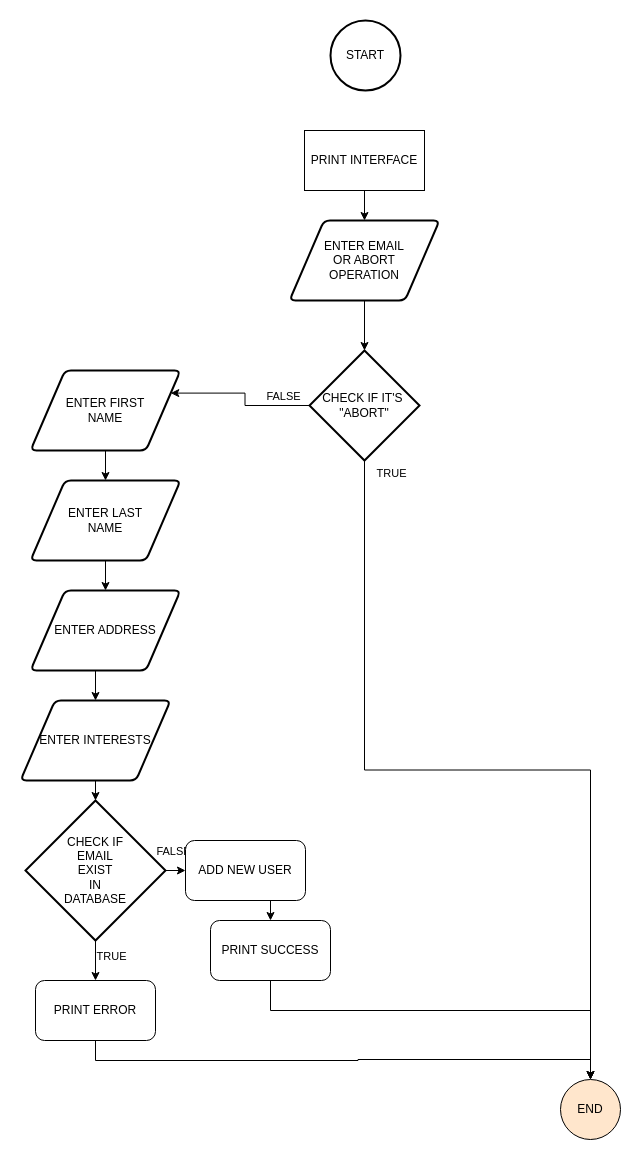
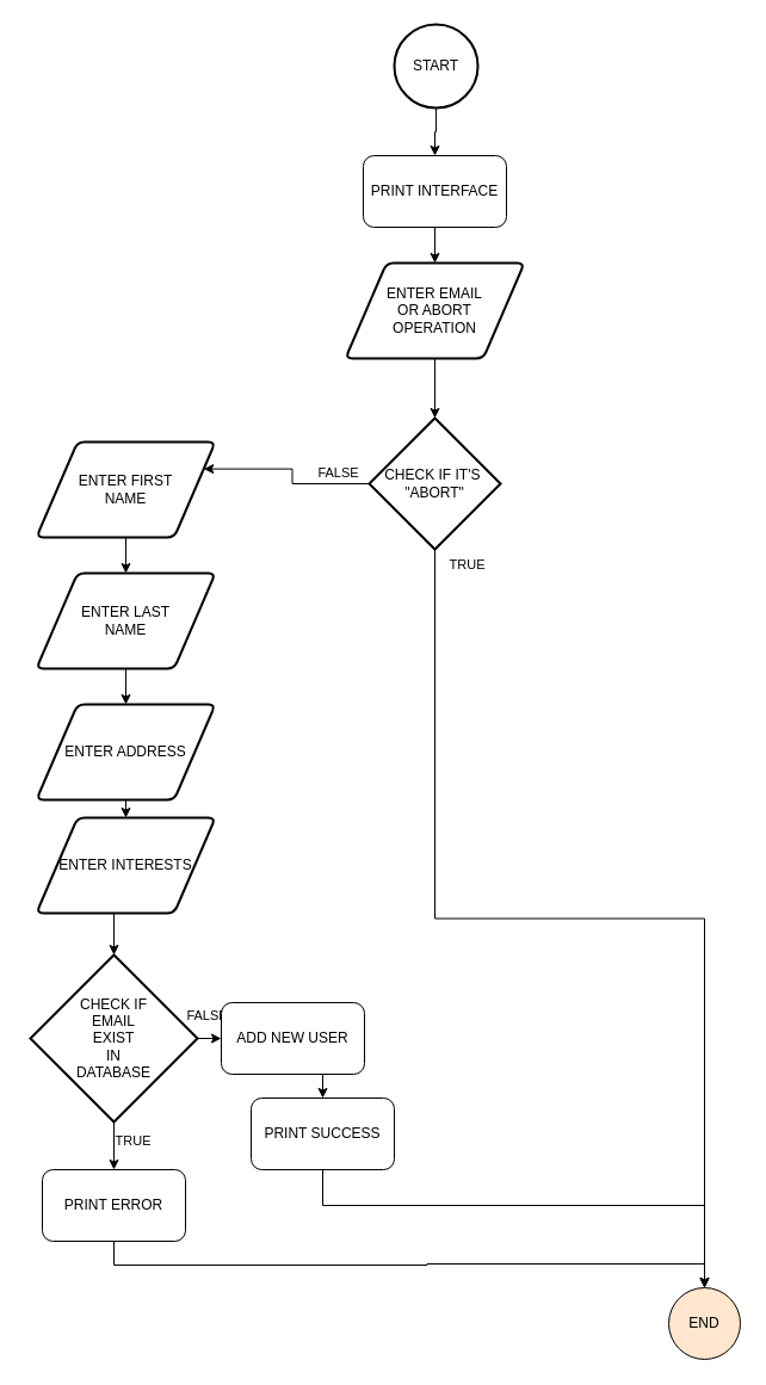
  <mxCell id="0" />
  <mxCell id="1" parent="0" />
+ <mxCell id="2" style="edgeStyle=orthogonalEdgeStyle;rounded=0;orthogonalLoop=1;jettySize=auto;html=1;exitX=0.5;exitY=1;exitDx=0;exitDy=0;exitPerimeter=0;entryX=0.5;entryY=0;entryDx=0;entryDy=0;" edge="1" parent="1" source="3" target="5"><mxGeometry relative="1" as="geometry" /></mxCell>
  <mxCell id="3" value="START" style="strokeWidth=2;html=1;shape=mxgraph.flowchart.start_2;whiteSpace=wrap;" vertex="1" parent="1"><mxGeometry x="330" y="20" width="70" height="70" as="geometry" /></mxCell>
  <mxCell id="4" style="edgeStyle=orthogonalEdgeStyle;rounded=0;orthogonalLoop=1;jettySize=auto;html=1;exitX=0.5;exitY=1;exitDx=0;exitDy=0;entryX=0.5;entryY=0;entryDx=0;entryDy=0;" edge="1" parent="1" source="5" target="6"><mxGeometry relative="1" as="geometry" /></mxCell>
- <mxCell id="5" value="PRINT INTERFACE" style="whiteSpace=wrap;html=1;rounded=0;" vertex="1" parent="1"><mxGeometry x="304" y="130" width="120" height="60" as="geometry" /></mxCell>
+ <mxCell id="5" value="PRINT INTERFACE" style="rounded=1;whiteSpace=wrap;html=1;" vertex="1" parent="1"><mxGeometry x="304" y="130" width="120" height="60" as="geometry" /></mxCell>
  <mxCell id="6" value="ENTER EMAIL &lt;br&gt;OR ABORT &lt;br&gt;OPERATION" style="shape=parallelogram;html=1;strokeWidth=2;perimeter=parallelogramPerimeter;whiteSpace=wrap;rounded=1;arcSize=12;size=0.23;" vertex="1" parent="1"><mxGeometry x="289" y="220" width="150" height="80" as="geometry" /></mxCell>
  <mxCell id="7" style="edgeStyle=orthogonalEdgeStyle;rounded=0;orthogonalLoop=1;jettySize=auto;html=1;exitX=0.5;exitY=1;exitDx=0;exitDy=0;exitPerimeter=0;entryX=0.5;entryY=0;entryDx=0;entryDy=0;" edge="1" parent="1" source="11" target="13"><mxGeometry relative="1" as="geometry" /></mxCell>
  <mxCell id="8" value="TRUE" style="edgeLabel;html=1;align=center;verticalAlign=middle;resizable=0;points=[];" vertex="1" connectable="0" parent="7"><mxGeometry x="-0.783" y="-1" relative="1" as="geometry"><mxPoint x="27" y="-80" as="offset" /></mxGeometry></mxCell>
  <mxCell id="9" style="edgeStyle=orthogonalEdgeStyle;rounded=0;orthogonalLoop=1;jettySize=auto;html=1;exitX=0;exitY=0.5;exitDx=0;exitDy=0;exitPerimeter=0;entryX=1;entryY=0.25;entryDx=0;entryDy=0;" edge="1" parent="1" source="11" target="15"><mxGeometry relative="1" as="geometry" /></mxCell>
  <mxCell id="10" value="FALSE" style="edgeLabel;html=1;align=center;verticalAlign=middle;resizable=0;points=[];" vertex="1" connectable="0" parent="9"><mxGeometry x="-0.221" relative="1" as="geometry"><mxPoint x="32" y="-10" as="offset" /></mxGeometry></mxCell>
  <mxCell id="11" value="CHECK IF IT'S&amp;nbsp;&lt;br&gt;&quot;ABORT&quot;" style="strokeWidth=2;html=1;shape=mxgraph.flowchart.decision;whiteSpace=wrap;" vertex="1" parent="1"><mxGeometry x="309" y="350" width="110" height="110" as="geometry" /></mxCell>
  <mxCell id="12" style="edgeStyle=orthogonalEdgeStyle;rounded=0;orthogonalLoop=1;jettySize=auto;html=1;exitX=0.5;exitY=1;exitDx=0;exitDy=0;entryX=0.5;entryY=0;entryDx=0;entryDy=0;entryPerimeter=0;" edge="1" parent="1" source="6" target="11"><mxGeometry relative="1" as="geometry" /></mxCell>
  <mxCell id="13" value="END" style="ellipse;whiteSpace=wrap;html=1;aspect=fixed;fillColor=#ffe6cc;" vertex="1" parent="1"><mxGeometry x="560" y="1079" width="60" height="60" as="geometry" /></mxCell>
  <mxCell id="14" style="edgeStyle=orthogonalEdgeStyle;rounded=0;orthogonalLoop=1;jettySize=auto;html=1;exitX=0.5;exitY=1;exitDx=0;exitDy=0;entryX=0.5;entryY=0;entryDx=0;entryDy=0;" edge="1" parent="1" source="15" target="17"><mxGeometry relative="1" as="geometry" /></mxCell>
  <mxCell id="15" value="ENTER FIRST&lt;br&gt;NAME" style="shape=parallelogram;html=1;strokeWidth=2;perimeter=parallelogramPerimeter;whiteSpace=wrap;rounded=1;arcSize=12;size=0.23;" vertex="1" parent="1"><mxGeometry x="30" y="370" width="150" height="80" as="geometry" /></mxCell>
  <mxCell id="16" style="edgeStyle=orthogonalEdgeStyle;rounded=0;orthogonalLoop=1;jettySize=auto;html=1;exitX=0.5;exitY=1;exitDx=0;exitDy=0;entryX=0.5;entryY=0;entryDx=0;entryDy=0;" edge="1" parent="1" source="17" target="19"><mxGeometry relative="1" as="geometry" /></mxCell>
  <mxCell id="17" value="ENTER LAST&lt;br&gt;NAME" style="shape=parallelogram;html=1;strokeWidth=2;perimeter=parallelogramPerimeter;whiteSpace=wrap;rounded=1;arcSize=12;size=0.23;" vertex="1" parent="1"><mxGeometry x="30" y="480" width="150" height="80" as="geometry" /></mxCell>
  <mxCell id="18" style="edgeStyle=orthogonalEdgeStyle;rounded=0;orthogonalLoop=1;jettySize=auto;html=1;exitX=0.5;exitY=1;exitDx=0;exitDy=0;entryX=0.5;entryY=0;entryDx=0;entryDy=0;" edge="1" parent="1" source="19" target="20"><mxGeometry relative="1" as="geometry" /></mxCell>
  <mxCell id="19" value="ENTER ADDRESS" style="shape=parallelogram;html=1;strokeWidth=2;perimeter=parallelogramPerimeter;whiteSpace=wrap;rounded=1;arcSize=12;size=0.23;" vertex="1" parent="1"><mxGeometry x="30" y="590" width="150" height="80" as="geometry" /></mxCell>
- <mxCell id="20" value="ENTER INTERESTS" style="shape=parallelogram;html=1;strokeWidth=2;perimeter=parallelogramPerimeter;whiteSpace=wrap;rounded=1;arcSize=12;size=0.23;" vertex="1" parent="1"><mxGeometry x="20" y="700" width="150" height="80" as="geometry" /></mxCell>
+ <mxCell id="20" value="ENTER INTERESTS" style="shape=parallelogram;html=1;strokeWidth=2;perimeter=parallelogramPerimeter;whiteSpace=wrap;rounded=1;arcSize=12;size=0.23;" vertex="1" parent="1"><mxGeometry x="30" y="685" width="150" height="80" as="geometry" /></mxCell>
  <mxCell id="21" style="edgeStyle=orthogonalEdgeStyle;rounded=0;orthogonalLoop=1;jettySize=auto;html=1;exitX=0.5;exitY=1;exitDx=0;exitDy=0;exitPerimeter=0;entryX=0.5;entryY=0;entryDx=0;entryDy=0;" edge="1" parent="1" source="25" target="28"><mxGeometry relative="1" as="geometry" /></mxCell>
  <mxCell id="22" value="TRUE" style="edgeLabel;html=1;align=center;verticalAlign=middle;resizable=0;points=[];" vertex="1" connectable="0" parent="21"><mxGeometry x="-0.067" y="-3" relative="1" as="geometry"><mxPoint x="18" y="-4" as="offset" /></mxGeometry></mxCell>
  <mxCell id="23" style="edgeStyle=orthogonalEdgeStyle;rounded=0;orthogonalLoop=1;jettySize=auto;html=1;exitX=1;exitY=0.5;exitDx=0;exitDy=0;exitPerimeter=0;entryX=0;entryY=0.5;entryDx=0;entryDy=0;" edge="1" parent="1" source="25" target="30"><mxGeometry relative="1" as="geometry" /></mxCell>
  <mxCell id="24" value="FALSE" style="edgeLabel;html=1;align=center;verticalAlign=middle;resizable=0;points=[];" vertex="1" connectable="0" parent="23"><mxGeometry x="-0.179" y="-4" relative="1" as="geometry"><mxPoint x="-1" y="-24" as="offset" /></mxGeometry></mxCell>
  <mxCell id="25" value="CHECK IF&lt;br&gt;EMAIL&lt;br&gt;EXIST&lt;br&gt;IN&lt;br&gt;DATABASE" style="strokeWidth=2;html=1;shape=mxgraph.flowchart.decision;whiteSpace=wrap;" vertex="1" parent="1"><mxGeometry x="25" y="800" width="140" height="140" as="geometry" /></mxCell>
  <mxCell id="26" style="edgeStyle=orthogonalEdgeStyle;rounded=0;orthogonalLoop=1;jettySize=auto;html=1;exitX=0.5;exitY=1;exitDx=0;exitDy=0;entryX=0.5;entryY=0;entryDx=0;entryDy=0;entryPerimeter=0;" edge="1" parent="1" source="20" target="25"><mxGeometry relative="1" as="geometry" /></mxCell>
  <mxCell id="27" style="edgeStyle=orthogonalEdgeStyle;rounded=0;orthogonalLoop=1;jettySize=auto;html=1;exitX=0.5;exitY=1;exitDx=0;exitDy=0;entryX=0.5;entryY=0;entryDx=0;entryDy=0;" edge="1" parent="1" source="28" target="13"><mxGeometry relative="1" as="geometry" /></mxCell>
  <mxCell id="28" value="PRINT ERROR" style="rounded=1;whiteSpace=wrap;html=1;" vertex="1" parent="1"><mxGeometry x="35" y="980" width="120" height="60" as="geometry" /></mxCell>
  <mxCell id="29" style="edgeStyle=orthogonalEdgeStyle;rounded=0;orthogonalLoop=1;jettySize=auto;html=1;exitX=0.5;exitY=1;exitDx=0;exitDy=0;entryX=0.5;entryY=0;entryDx=0;entryDy=0;" edge="1" parent="1" source="30" target="32"><mxGeometry relative="1" as="geometry" /></mxCell>
  <mxCell id="30" value="ADD NEW USER" style="rounded=1;whiteSpace=wrap;html=1;" vertex="1" parent="1"><mxGeometry x="185" y="840" width="120" height="60" as="geometry" /></mxCell>
  <mxCell id="31" style="edgeStyle=orthogonalEdgeStyle;rounded=0;orthogonalLoop=1;jettySize=auto;html=1;exitX=0.5;exitY=1;exitDx=0;exitDy=0;entryX=0.5;entryY=0;entryDx=0;entryDy=0;" edge="1" parent="1" source="32" target="13"><mxGeometry relative="1" as="geometry"><Array as="points"><mxPoint x="270" y="1010" /><mxPoint x="590" y="1010" /></Array></mxGeometry></mxCell>
  <mxCell id="32" value="PRINT SUCCESS" style="rounded=1;whiteSpace=wrap;html=1;" vertex="1" parent="1"><mxGeometry x="210" y="920" width="120" height="60" as="geometry" /></mxCell>
